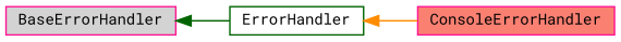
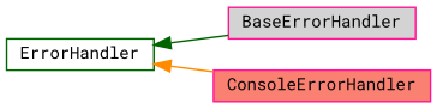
  digraph {
    fontname="Roboto Mono"
    rankdir=LR
    node [color=deeppink fontname="Roboto Mono" fontsize=10 shape=record style=filled]
    edge [dir=back fontname="Roboto Mono" fontsize=10 labelfontname=Helvetica labelfontsize=10 style=solid]
    n1 [fillcolor=lightgrey fontcolor=black height=0.2 label=BaseErrorHandler width=0.4]
    n2 [color=darkgreen fillcolor=white height=0.2 label=ErrorHandler width=0.4]
    n3 [fillcolor=salmon height=0.2 label=ConsoleErrorHandler width=0.4]
-   n1 -> n2 [color=darkgreen]
+   n2 -> n1 [color=darkgreen]
    n2 -> n3 [color=darkorange]
  }
